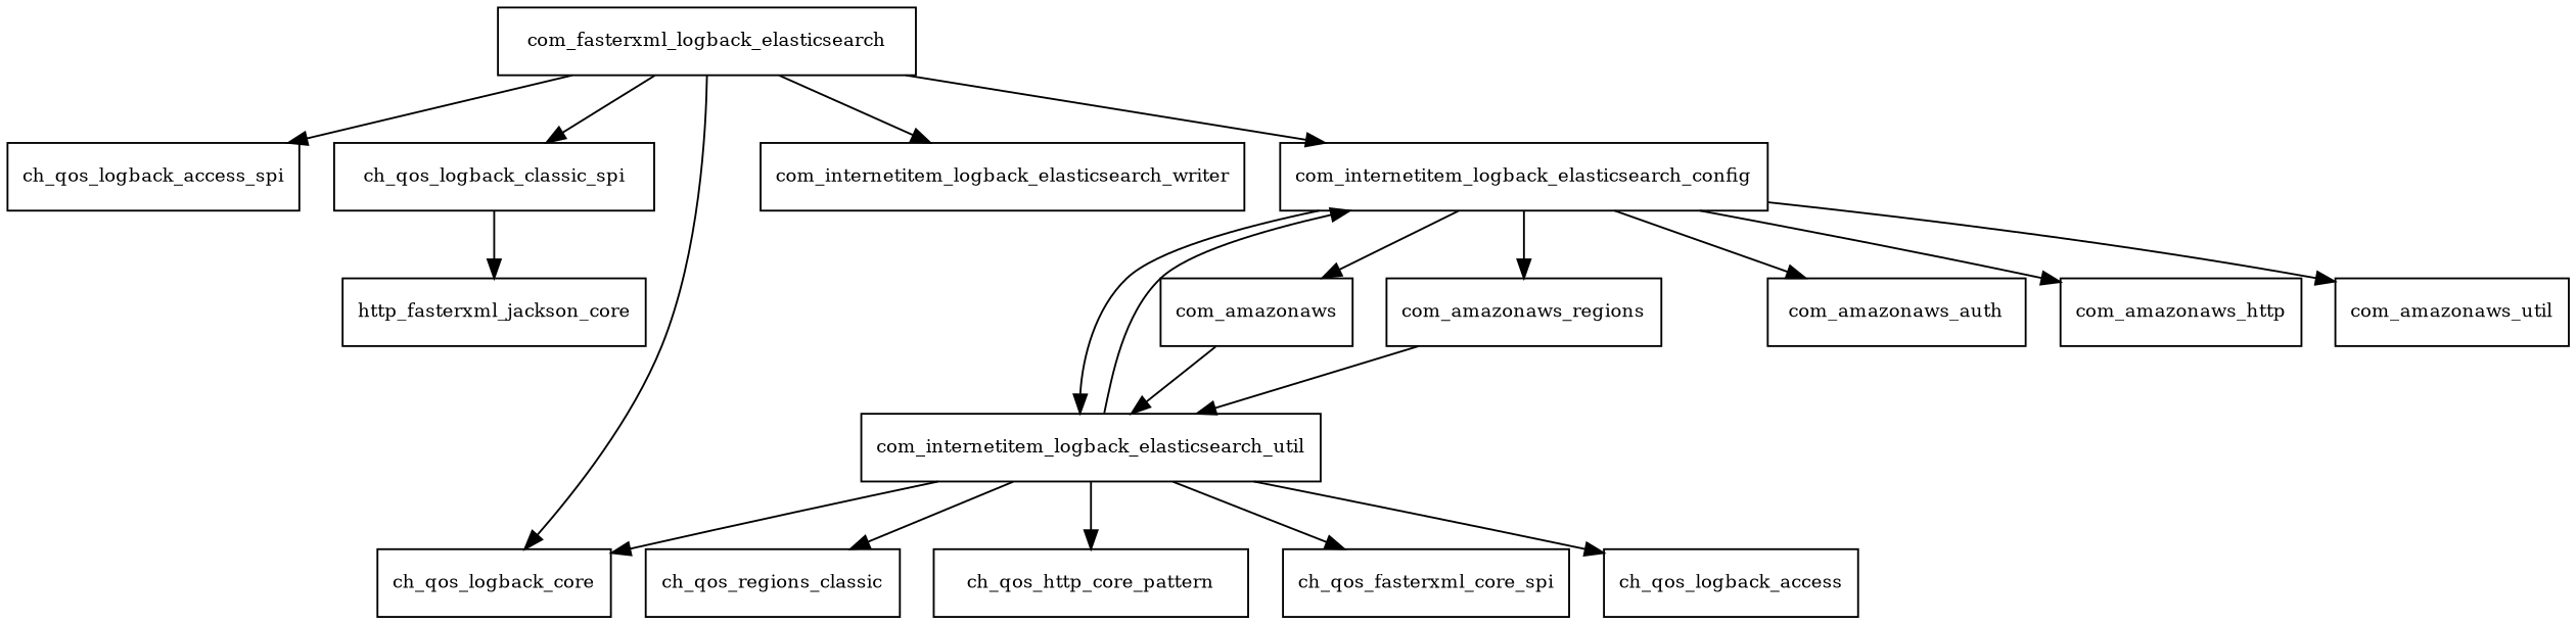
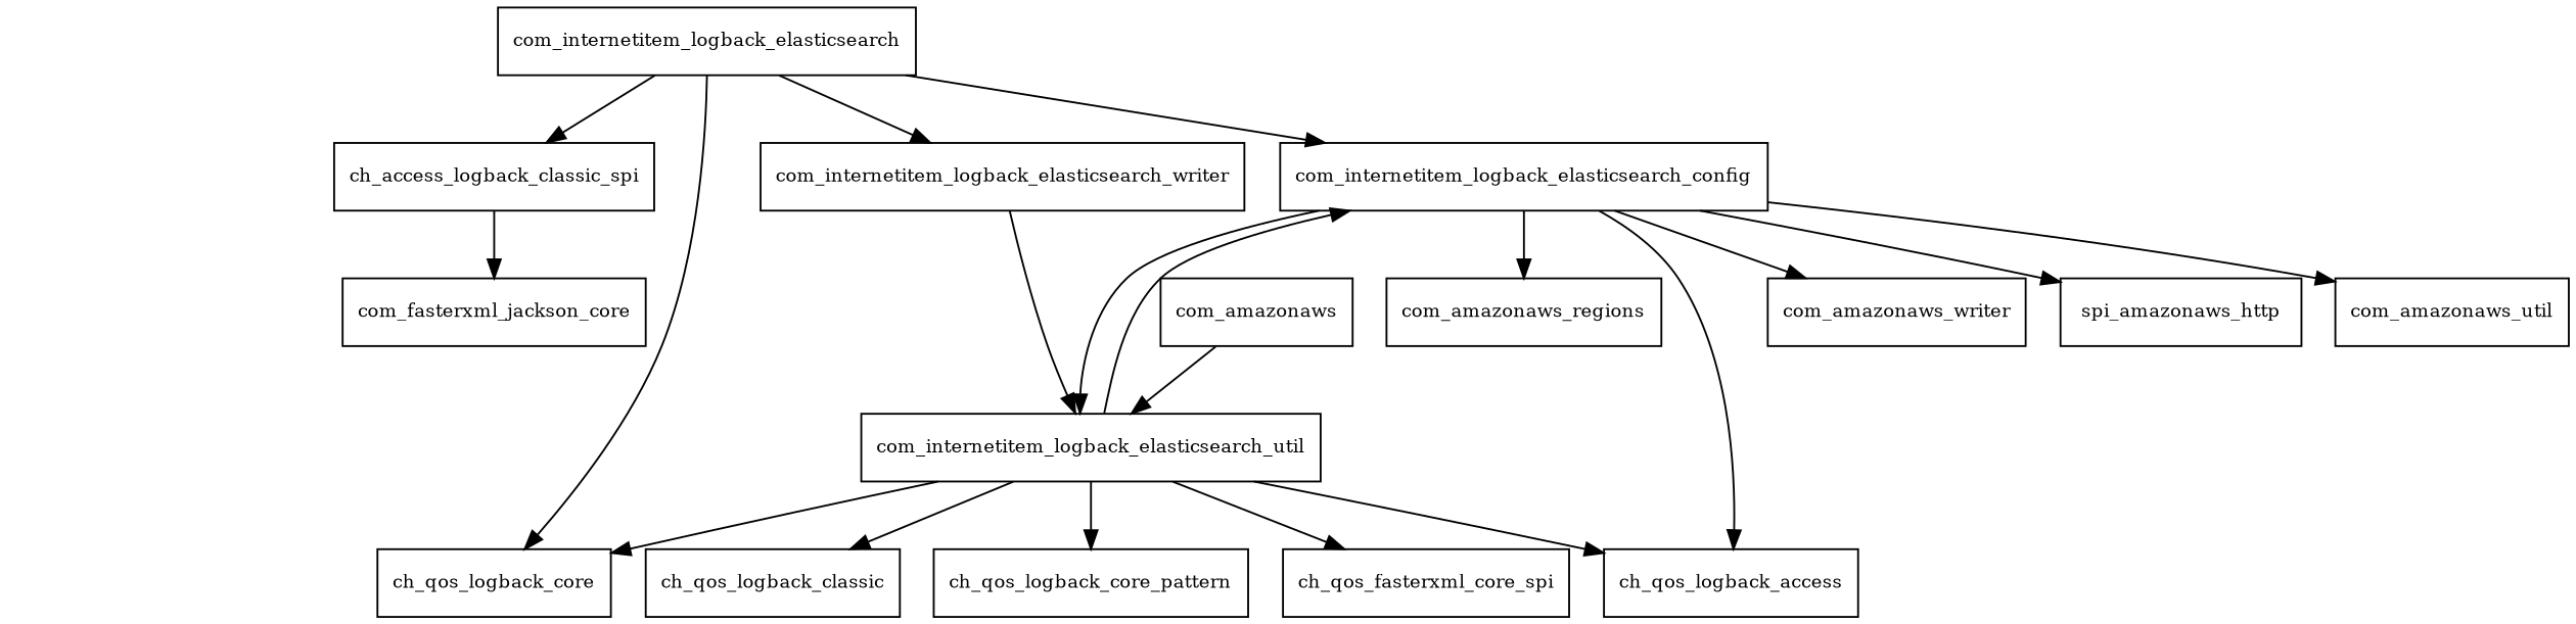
  digraph {
    node [fontsize=10.0 shape=box]
-   com_internetitem_logback_elasticsearch [label=com_fasterxml_logback_elasticsearch]
-   ch_qos_logback_access_spi
-   ch_qos_logback_classic_spi
+   com_internetitem_logback_elasticsearch
+   ch_qos_logback_classic_spi [label=ch_access_logback_classic_spi]
    ch_qos_logback_core
    com_internetitem_logback_elasticsearch_config
    com_internetitem_logback_elasticsearch_writer
-   com_fasterxml_jackson_core [label=http_fasterxml_jackson_core]
+   com_fasterxml_jackson_core
    com_internetitem_logback_elasticsearch_util
    com_amazonaws
-   com_amazonaws_auth
-   com_amazonaws_http
+   com_amazonaws_auth [label=com_amazonaws_writer]
+   com_amazonaws_http [label=spi_amazonaws_http]
    com_amazonaws_regions
    com_amazonaws_util
    ch_qos_logback_access
-   ch_qos_logback_classic [label=ch_qos_regions_classic]
-   ch_qos_logback_core_pattern [label=ch_qos_http_core_pattern]
+   ch_qos_logback_classic
+   ch_qos_logback_core_pattern
    n17 [label=ch_qos_fasterxml_core_spi]
-   com_internetitem_logback_elasticsearch -> ch_qos_logback_access_spi
    com_internetitem_logback_elasticsearch -> ch_qos_logback_classic_spi
    com_internetitem_logback_elasticsearch -> ch_qos_logback_core
    com_internetitem_logback_elasticsearch -> com_internetitem_logback_elasticsearch_config
    com_internetitem_logback_elasticsearch -> com_internetitem_logback_elasticsearch_writer
    ch_qos_logback_classic_spi -> com_fasterxml_jackson_core
    com_internetitem_logback_elasticsearch_config -> com_internetitem_logback_elasticsearch_util
-   com_internetitem_logback_elasticsearch_config -> com_amazonaws
+   com_internetitem_logback_elasticsearch_config -> ch_qos_logback_access
    com_internetitem_logback_elasticsearch_config -> com_amazonaws_auth
    com_internetitem_logback_elasticsearch_config -> com_amazonaws_http
    com_internetitem_logback_elasticsearch_config -> com_amazonaws_regions
    com_internetitem_logback_elasticsearch_config -> com_amazonaws_util
-   com_amazonaws_regions -> com_internetitem_logback_elasticsearch_util
+   com_internetitem_logback_elasticsearch_writer -> com_internetitem_logback_elasticsearch_util
    com_internetitem_logback_elasticsearch_util -> ch_qos_logback_core
    com_internetitem_logback_elasticsearch_util -> com_internetitem_logback_elasticsearch_config
    com_internetitem_logback_elasticsearch_util -> ch_qos_logback_access
    com_internetitem_logback_elasticsearch_util -> ch_qos_logback_classic
    com_internetitem_logback_elasticsearch_util -> ch_qos_logback_core_pattern
    com_internetitem_logback_elasticsearch_util -> n17
    com_amazonaws -> com_internetitem_logback_elasticsearch_util
  }
